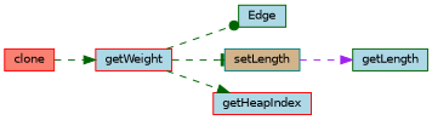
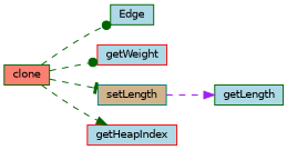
  digraph {
    rankdir=LR
    node [color=red fillcolor=lightblue fontname=Helvetica fontsize=10 shape=record style=filled]
    edge [arrowhead=dot color=darkgreen fontname=Helvetica fontsize=10 labelfontname=Helvetica labelfontsize=10 style=dashed]
-   n1 [fillcolor=salmon fontcolor=black height=0.2 label=clone width=0.4]
+   n1 [color=darkgreen fillcolor=salmon fontcolor=black height=0.2 label=clone width=0.4]
    n2 [color=darkgreen height=0.2 label="Edge" width=0.4]
    n3 [height=0.2 label=getWeight width=0.4]
    n4 [color=teal fillcolor=tan height=0.2 label=setLength width=0.4]
    n5 [height=0.2 label=getHeapIndex width=0.4]
    n6 [color=darkgreen height=0.2 label=getLength width=0.4]
-   n3 -> n2
-   n1 -> n3 [arrowhead=normal]
-   n3 -> n4 [arrowhead=tee]
-   n3 -> n5 [arrowhead=normal]
+   n1 -> n2
+   n1 -> n3
+   n1 -> n4 [arrowhead=tee]
+   n1 -> n5 [arrowhead=normal]
    n4 -> n6 [arrowhead=normal color=purple]
  }
